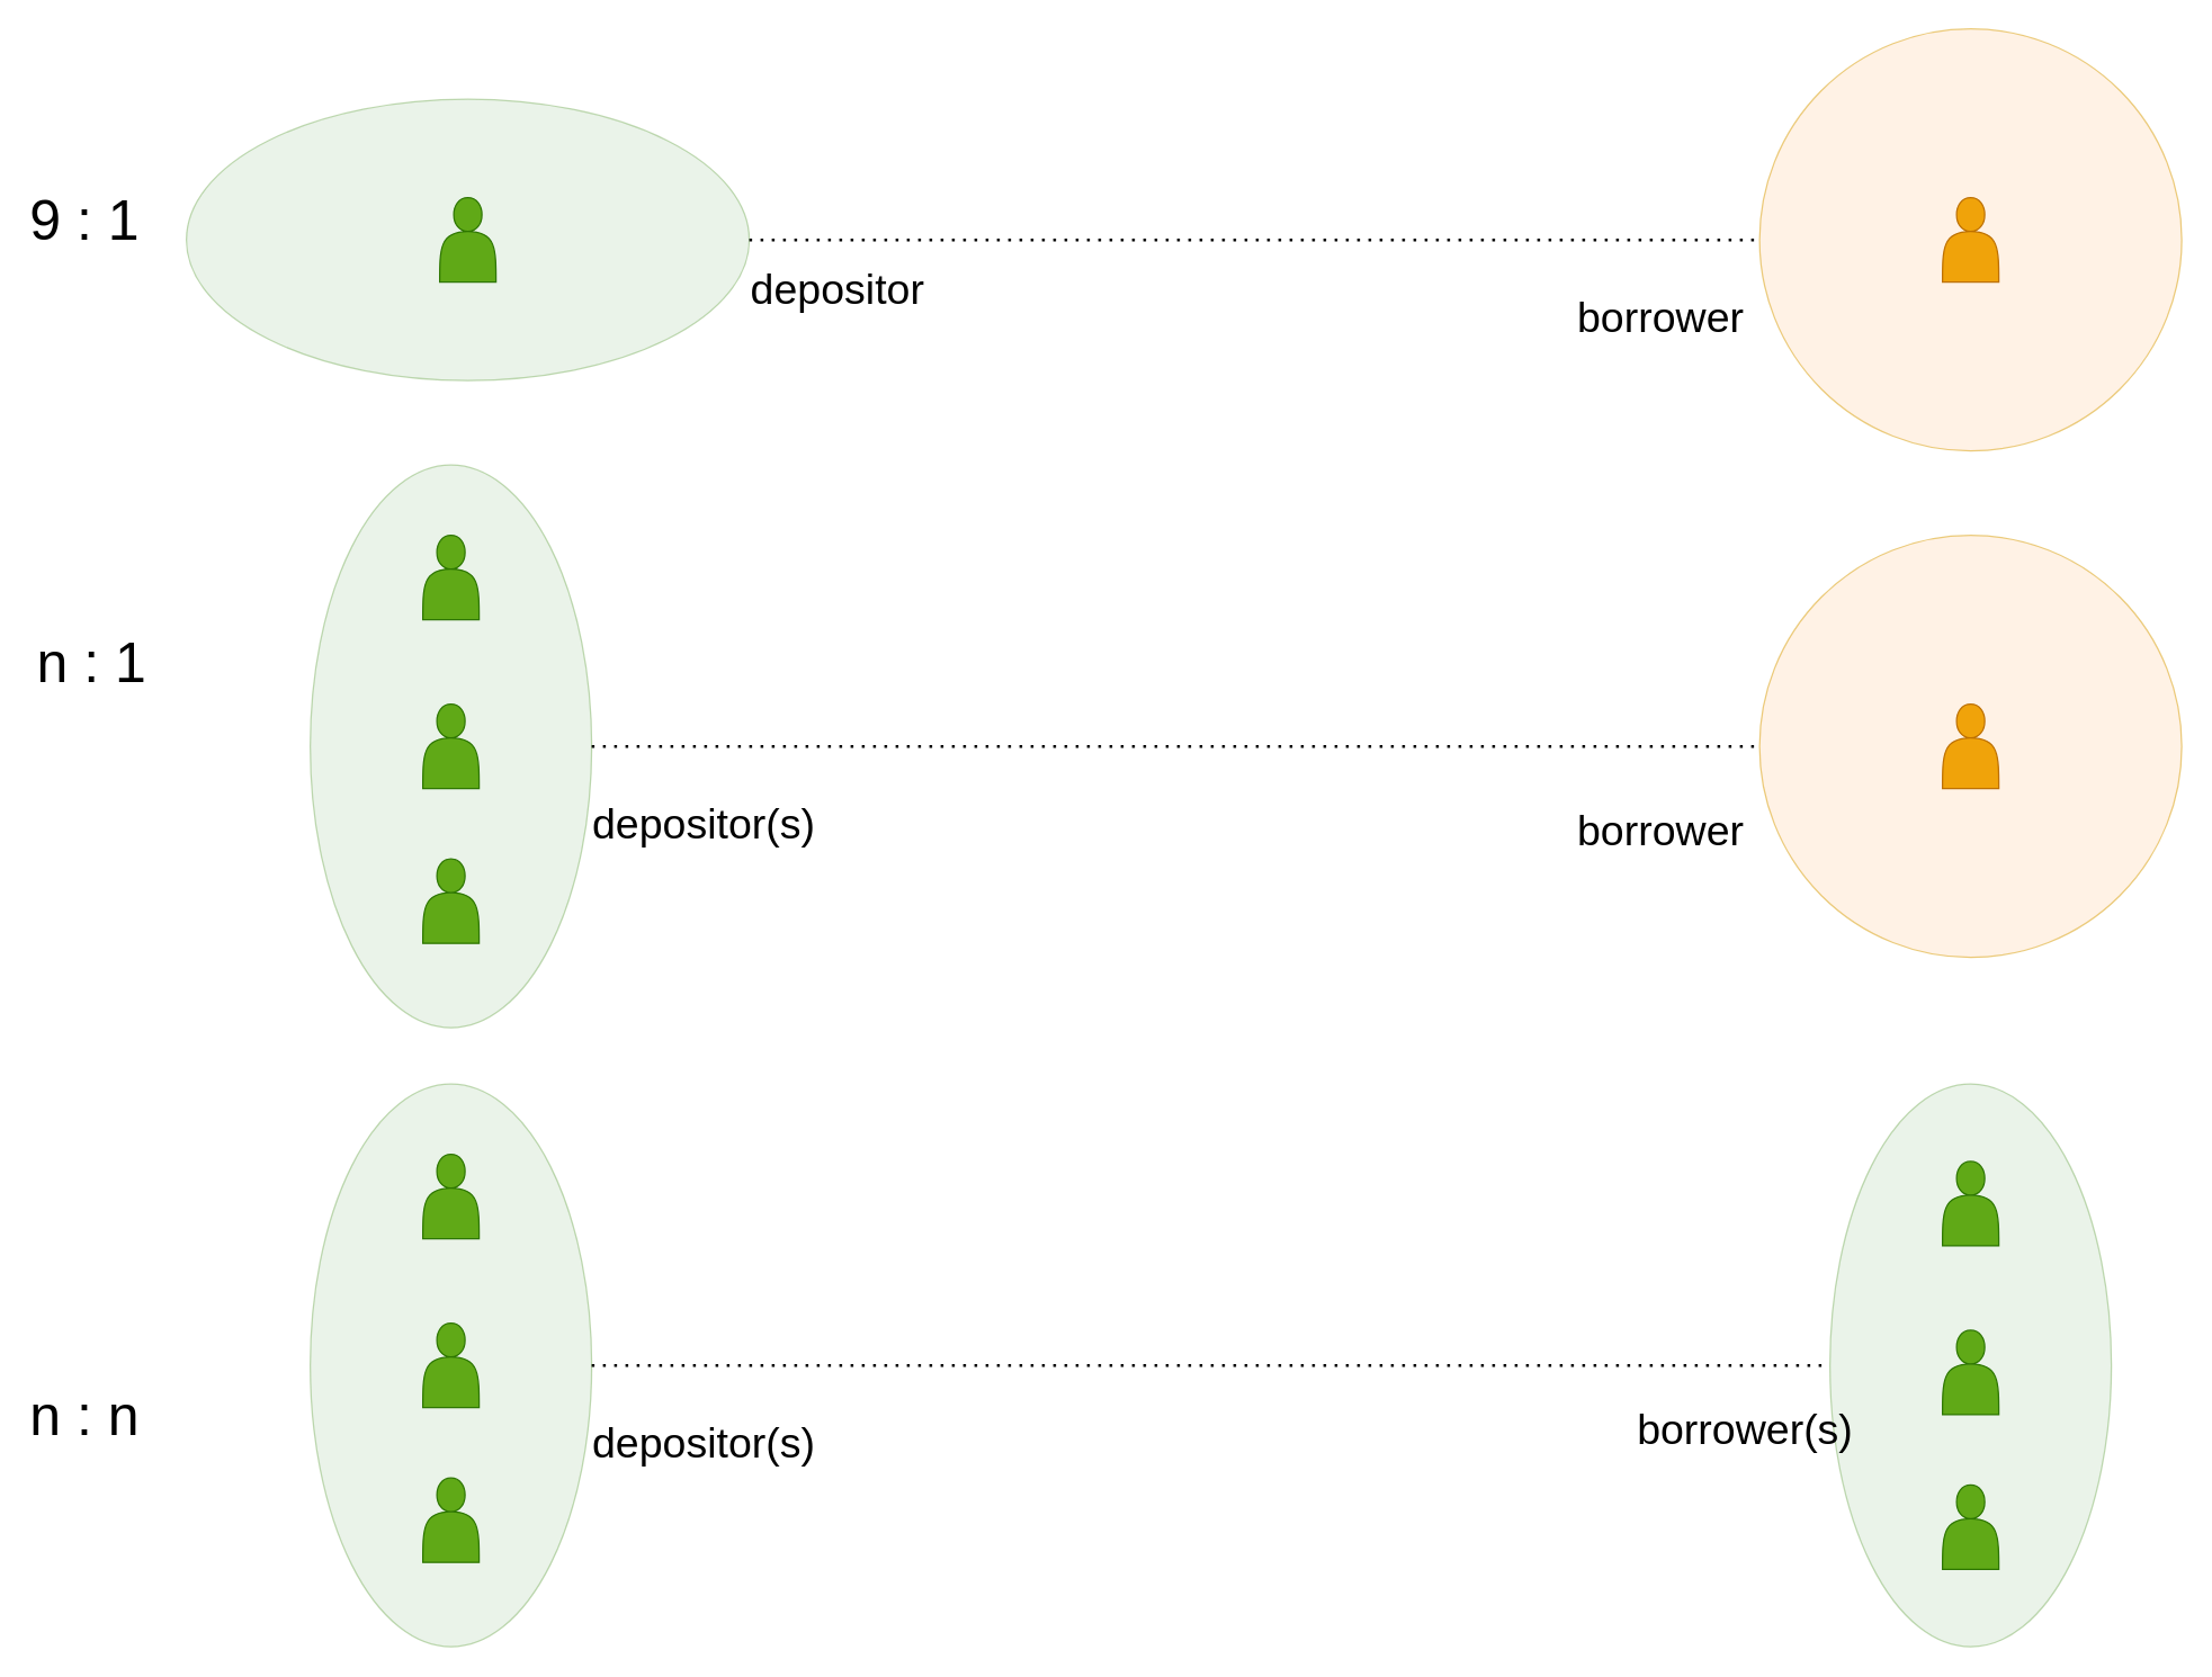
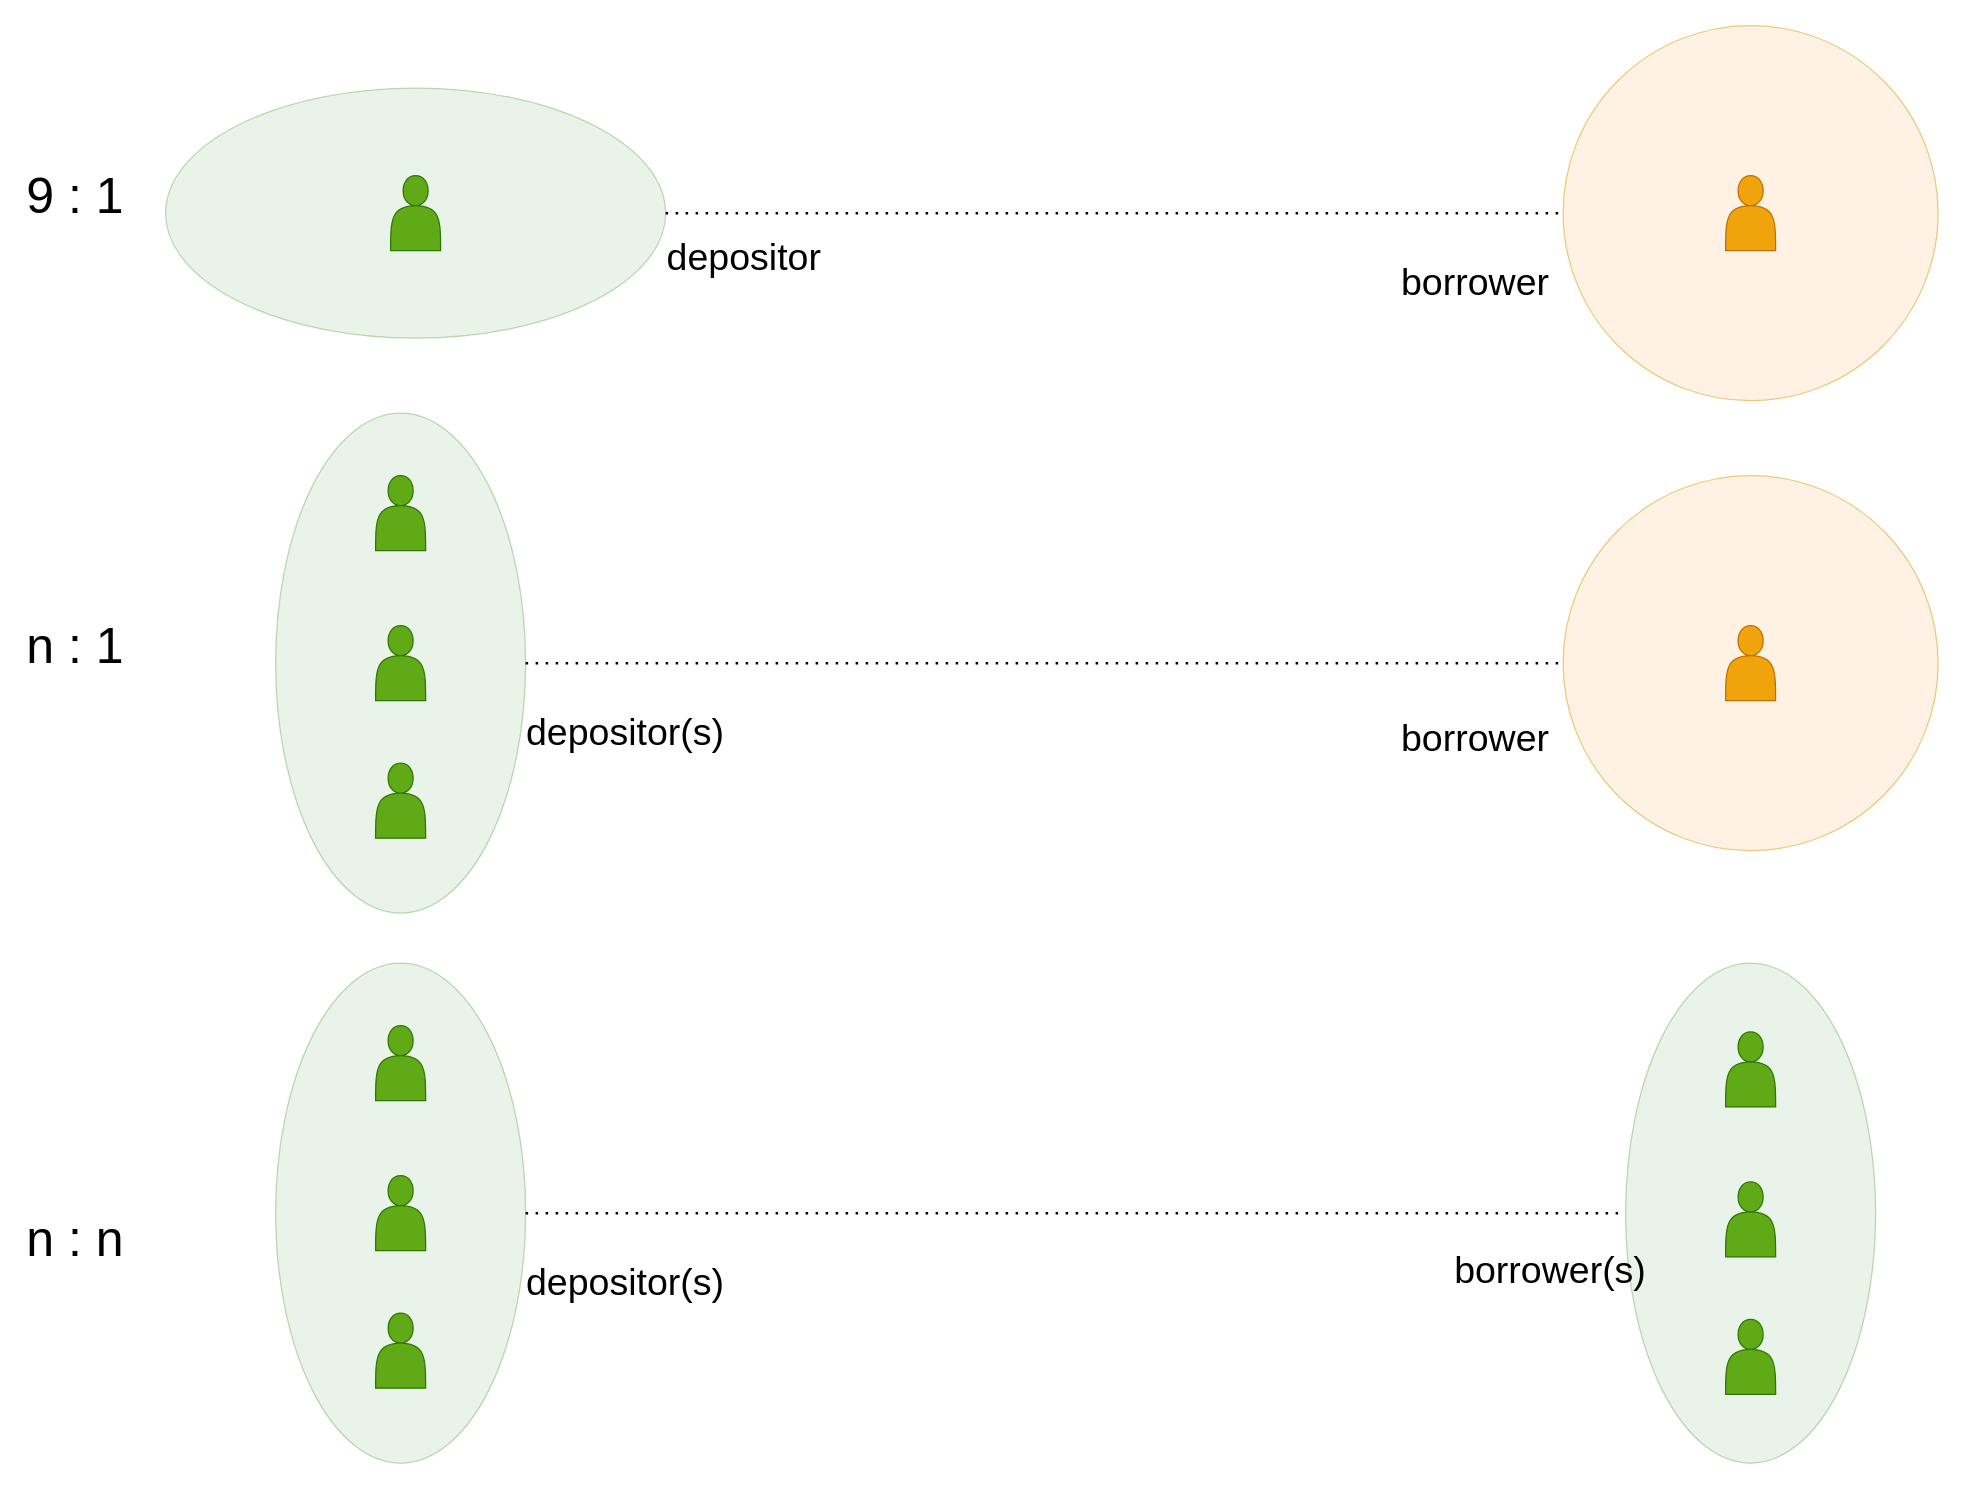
  <mxCell id="0" style=";html=1;" />
  <mxCell id="1" style=";html=1;" parent="0" />
  <mxCell id="2" value="" style="ellipse;whiteSpace=wrap;html=1;rounded=0;shadow=0;strokeWidth=1;fillColor=#d5e8d4;fontSize=24;align=right;strokeColor=#82b366;opacity=50;" parent="1" vertex="1"><mxGeometry x="132" y="70" width="400" height="200" as="geometry" /></mxCell>
  <mxCell id="3" value="" style="ellipse;whiteSpace=wrap;html=1;rounded=0;shadow=0;strokeWidth=1;fillColor=#d5e8d4;fontSize=24;align=right;strokeColor=#82b366;opacity=50;" parent="1" vertex="1"><mxGeometry x="220" y="330" width="200" height="400" as="geometry" /></mxCell>
  <mxCell id="4" value="" style="ellipse;whiteSpace=wrap;html=1;rounded=0;shadow=0;strokeWidth=1;fillColor=#ffe6cc;fontSize=24;align=right;strokeColor=#d79b00;opacity=50;" parent="1" vertex="1"><mxGeometry x="1250" y="380" width="300" height="300" as="geometry" /></mxCell>
  <mxCell id="5" value="" style="ellipse;whiteSpace=wrap;html=1;rounded=0;shadow=0;strokeWidth=1;fillColor=#ffe6cc;fontSize=24;align=right;strokeColor=#d79b00;opacity=50;" parent="1" vertex="1"><mxGeometry x="1250" y="20" width="300" height="300" as="geometry" /></mxCell>
  <mxCell id="6" value="depositor" style="text;html=1;strokeColor=none;fillColor=none;align=center;verticalAlign=middle;whiteSpace=wrap;rounded=0;shadow=0;fontSize=30;" parent="1" vertex="1"><mxGeometry x="555" y="190" width="80" height="30" as="geometry" /></mxCell>
- <mxCell id="7" value="n : 1" style="text;html=1;strokeColor=none;fillColor=none;align=center;verticalAlign=middle;whiteSpace=wrap;rounded=0;shadow=0;fontSize=40;" parent="1" vertex="1"><mxGeometry x="25" y="455" width="80" height="30" as="geometry" /></mxCell>
- <mxCell id="8" value="n : n" style="text;html=1;strokeColor=none;fillColor=none;align=center;verticalAlign=middle;whiteSpace=wrap;rounded=0;shadow=0;fontSize=40;" parent="1" vertex="1"><mxGeometry x="20" y="990" width="80" height="30" as="geometry" /></mxCell>
+ <mxCell id="7" value="n : 1" style="text;html=1;strokeColor=none;fillColor=none;align=center;verticalAlign=middle;whiteSpace=wrap;rounded=0;shadow=0;fontSize=40;" parent="1" vertex="1"><mxGeometry x="20" y="500" width="80" height="30" as="geometry" /></mxCell>
+ <mxCell id="8" value="n : n" style="text;html=1;strokeColor=none;fillColor=none;align=center;verticalAlign=middle;whiteSpace=wrap;rounded=0;shadow=0;fontSize=40;" parent="1" vertex="1"><mxGeometry x="20" y="975" width="80" height="30" as="geometry" /></mxCell>
  <mxCell id="9" value="borrower" style="text;html=1;strokeColor=none;fillColor=none;align=center;verticalAlign=middle;whiteSpace=wrap;rounded=0;shadow=0;fontSize=30;" parent="1" vertex="1"><mxGeometry x="1140" y="210" width="80" height="30" as="geometry" /></mxCell>
  <mxCell id="10" value="9 : 1" style="text;html=1;strokeColor=none;fillColor=none;align=center;verticalAlign=middle;whiteSpace=wrap;rounded=0;shadow=0;fontSize=40;" parent="1" vertex="1"><mxGeometry x="20" y="140" width="80" height="30" as="geometry" /></mxCell>
  <mxCell id="11" value="" style="shape=actor;whiteSpace=wrap;html=1;fillColor=#60a917;strokeColor=#2D7600;fontColor=#ffffff;" vertex="1" parent="1"><mxGeometry x="312" y="140" width="40" height="60" as="geometry" /></mxCell>
  <mxCell id="12" value="" style="shape=actor;whiteSpace=wrap;html=1;fillColor=#f0a30a;strokeColor=#BD7000;fontColor=#ffffff;" vertex="1" parent="1"><mxGeometry x="1380" y="140" width="40" height="60" as="geometry" /></mxCell>
  <mxCell id="13" value="" style="endArrow=none;dashed=1;html=1;dashPattern=1 3;strokeWidth=2;exitX=1;exitY=0.5;exitDx=0;exitDy=0;entryX=0;entryY=0.5;entryDx=0;entryDy=0;" edge="1" parent="1" source="2" target="5"><mxGeometry width="50" height="50" relative="1" as="geometry"><mxPoint x="670" y="680" as="sourcePoint" /><mxPoint x="720" y="630" as="targetPoint" /></mxGeometry></mxCell>
  <mxCell id="14" value="" style="ellipse;whiteSpace=wrap;html=1;rounded=0;shadow=0;strokeWidth=1;fillColor=#d5e8d4;fontSize=24;align=right;strokeColor=#82b366;opacity=50;" vertex="1" parent="1"><mxGeometry x="220" y="770" width="200" height="400" as="geometry" /></mxCell>
  <mxCell id="15" value="" style="ellipse;whiteSpace=wrap;html=1;rounded=0;shadow=0;strokeWidth=1;fillColor=#d5e8d4;fontSize=24;align=right;strokeColor=#82b366;opacity=50;" vertex="1" parent="1"><mxGeometry x="1300" y="770" width="200" height="400" as="geometry" /></mxCell>
  <mxCell id="16" value="" style="endArrow=none;dashed=1;html=1;dashPattern=1 3;strokeWidth=2;exitX=1;exitY=0.5;exitDx=0;exitDy=0;entryX=0;entryY=0.5;entryDx=0;entryDy=0;" edge="1" parent="1" source="3" target="4"><mxGeometry width="50" height="50" relative="1" as="geometry"><mxPoint x="750" y="780" as="sourcePoint" /><mxPoint x="800" y="730" as="targetPoint" /></mxGeometry></mxCell>
  <mxCell id="17" value="" style="endArrow=none;dashed=1;html=1;dashPattern=1 3;strokeWidth=2;exitX=1;exitY=0.5;exitDx=0;exitDy=0;entryX=0;entryY=0.5;entryDx=0;entryDy=0;" edge="1" parent="1" source="14" target="15"><mxGeometry width="50" height="50" relative="1" as="geometry"><mxPoint x="750" y="780" as="sourcePoint" /><mxPoint x="800" y="730" as="targetPoint" /></mxGeometry></mxCell>
  <mxCell id="18" value="" style="shape=actor;whiteSpace=wrap;html=1;fillColor=#60a917;strokeColor=#2D7600;fontColor=#ffffff;" vertex="1" parent="1"><mxGeometry x="300" y="380" width="40" height="60" as="geometry" /></mxCell>
  <mxCell id="19" value="" style="shape=actor;whiteSpace=wrap;html=1;fillColor=#60a917;strokeColor=#2D7600;fontColor=#ffffff;" vertex="1" parent="1"><mxGeometry x="300" y="500" width="40" height="60" as="geometry" /></mxCell>
  <mxCell id="20" value="" style="shape=actor;whiteSpace=wrap;html=1;fillColor=#60a917;strokeColor=#2D7600;fontColor=#ffffff;" vertex="1" parent="1"><mxGeometry x="300" y="610" width="40" height="60" as="geometry" /></mxCell>
  <mxCell id="21" value="" style="shape=actor;whiteSpace=wrap;html=1;fillColor=#60a917;strokeColor=#2D7600;fontColor=#ffffff;" vertex="1" parent="1"><mxGeometry x="300" y="820" width="40" height="60" as="geometry" /></mxCell>
  <mxCell id="22" value="" style="shape=actor;whiteSpace=wrap;html=1;fillColor=#60a917;strokeColor=#2D7600;fontColor=#ffffff;" vertex="1" parent="1"><mxGeometry x="300" y="940" width="40" height="60" as="geometry" /></mxCell>
  <mxCell id="23" value="" style="shape=actor;whiteSpace=wrap;html=1;fillColor=#60a917;strokeColor=#2D7600;fontColor=#ffffff;" vertex="1" parent="1"><mxGeometry x="300" y="1050" width="40" height="60" as="geometry" /></mxCell>
  <mxCell id="24" value="" style="shape=actor;whiteSpace=wrap;html=1;fillColor=#60a917;strokeColor=#2D7600;fontColor=#ffffff;" vertex="1" parent="1"><mxGeometry x="1380" y="825" width="40" height="60" as="geometry" /></mxCell>
  <mxCell id="25" value="" style="shape=actor;whiteSpace=wrap;html=1;fillColor=#60a917;strokeColor=#2D7600;fontColor=#ffffff;" vertex="1" parent="1"><mxGeometry x="1380" y="945" width="40" height="60" as="geometry" /></mxCell>
  <mxCell id="26" value="" style="shape=actor;whiteSpace=wrap;html=1;fillColor=#60a917;strokeColor=#2D7600;fontColor=#ffffff;" vertex="1" parent="1"><mxGeometry x="1380" y="1055" width="40" height="60" as="geometry" /></mxCell>
  <mxCell id="27" value="" style="shape=actor;whiteSpace=wrap;html=1;fillColor=#f0a30a;strokeColor=#BD7000;fontColor=#ffffff;" vertex="1" parent="1"><mxGeometry x="1380" y="500" width="40" height="60" as="geometry" /></mxCell>
  <mxCell id="28" value="depositor(s)" style="text;html=1;strokeColor=none;fillColor=none;align=center;verticalAlign=middle;whiteSpace=wrap;rounded=0;shadow=0;fontSize=30;" vertex="1" parent="1"><mxGeometry x="460" y="570" width="80" height="30" as="geometry" /></mxCell>
  <mxCell id="29" value="depositor(s)" style="text;html=1;strokeColor=none;fillColor=none;align=center;verticalAlign=middle;whiteSpace=wrap;rounded=0;shadow=0;fontSize=30;" vertex="1" parent="1"><mxGeometry x="460" y="1010" width="80" height="30" as="geometry" /></mxCell>
  <mxCell id="30" value="borrower" style="text;html=1;strokeColor=none;fillColor=none;align=center;verticalAlign=middle;whiteSpace=wrap;rounded=0;shadow=0;fontSize=30;" vertex="1" parent="1"><mxGeometry x="1140" y="575" width="80" height="30" as="geometry" /></mxCell>
  <mxCell id="31" value="borrower(s)" style="text;html=1;strokeColor=none;fillColor=none;align=center;verticalAlign=middle;whiteSpace=wrap;rounded=0;shadow=0;fontSize=30;" vertex="1" parent="1"><mxGeometry x="1200" y="1000" width="80" height="30" as="geometry" /></mxCell>
